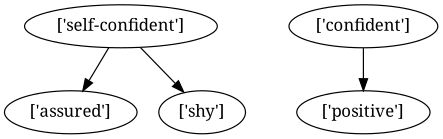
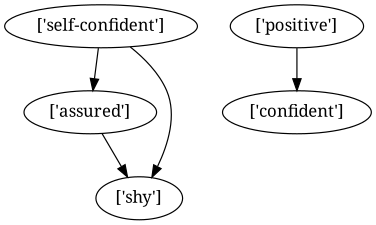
  strict digraph {
    fontname="Noto Serif"
    node [fontname="Noto Serif"]
    edge [fontname="Noto Serif"]
    "['assured']"
    "['shy']"
    "['self-confident']"
    "['confident']"
    "['positive']"
+   "['assured']" -> "['shy']"
    "['self-confident']" -> "['assured']"
    "['self-confident']" -> "['shy']"
-   "['confident']" -> "['positive']"
+   "['positive']" -> "['confident']"
  }
